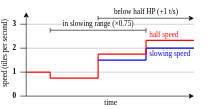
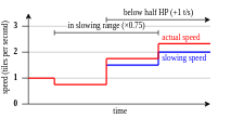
  <mxCell id="0" />
  <mxCell id="1" parent="0" />
  <mxCell id="2" value="" style="endArrow=none;html=1;rounded=0;strokeWidth=0.5;strokeColor=#666666;" edge="1" parent="1"><mxGeometry width="50" height="50" relative="1" as="geometry"><mxPoint x="30" y="120" as="sourcePoint" /><mxPoint x="310" y="120" as="targetPoint" /></mxGeometry></mxCell>
  <mxCell id="3" value="" style="endArrow=none;html=1;rounded=0;strokeWidth=0.5;strokeColor=#666666;" edge="1" parent="1"><mxGeometry width="50" height="50" relative="1" as="geometry"><mxPoint x="30" y="80" as="sourcePoint" /><mxPoint x="310" y="80" as="targetPoint" /></mxGeometry></mxCell>
  <mxCell id="4" value="" style="endArrow=none;html=1;rounded=0;strokeWidth=0.5;strokeColor=#666666;" edge="1" parent="1"><mxGeometry width="50" height="50" relative="1" as="geometry"><mxPoint x="30" y="40" as="sourcePoint" /><mxPoint x="310" y="40" as="targetPoint" /></mxGeometry></mxCell>
  <mxCell id="5" value="" style="endArrow=none;html=1;rounded=0;strokeColor=#0000FF;strokeWidth=2;" parent="1" edge="1"><mxGeometry width="50" height="50" relative="1" as="geometry"><mxPoint x="150" y="100" as="sourcePoint" /><mxPoint x="230" y="100" as="targetPoint" /></mxGeometry></mxCell>
  <mxCell id="6" value="" style="endArrow=none;html=1;rounded=0;strokeColor=#0000FF;strokeWidth=2;" parent="1" edge="1"><mxGeometry width="50" height="50" relative="1" as="geometry"><mxPoint x="230" y="80" as="sourcePoint" /><mxPoint x="230" y="100" as="targetPoint" /></mxGeometry></mxCell>
  <mxCell id="7" value="" style="endArrow=none;html=1;rounded=0;strokeColor=#0000FF;strokeWidth=2;endFill=0;fontColor=none;noLabel=1;" parent="1" edge="1"><mxGeometry width="50" height="50" relative="1" as="geometry"><mxPoint x="230" y="80" as="sourcePoint" /><mxPoint x="310" y="80" as="targetPoint" /></mxGeometry></mxCell>
  <mxCell id="8" value="" style="endArrow=classic;html=1;rounded=0;" parent="1" edge="1"><mxGeometry width="50" height="50" relative="1" as="geometry"><mxPoint x="30" y="160" as="sourcePoint" /><mxPoint x="310" y="160" as="targetPoint" /></mxGeometry></mxCell>
  <mxCell id="9" value="time" style="edgeLabel;html=1;align=center;verticalAlign=middle;resizable=0;points=[];fontFamily=&quot;Latin Modern Regular 12&quot;;fontSize=12;" parent="8" vertex="1" connectable="0"><mxGeometry x="0.681" y="-1" relative="1" as="geometry"><mxPoint x="-95" y="9" as="offset" /></mxGeometry></mxCell>
  <mxCell id="10" value="" style="endArrow=classic;html=1;rounded=0;" parent="1" edge="1"><mxGeometry width="50" height="50" relative="1" as="geometry"><mxPoint x="30" y="160" as="sourcePoint" /><mxPoint x="30" y="20" as="targetPoint" /></mxGeometry></mxCell>
  <mxCell id="11" value="speed (tiles per second)" style="edgeLabel;html=1;align=center;verticalAlign=middle;resizable=0;points=[];fontFamily=&quot;Latin Modern Regular 12&quot;;fontSize=12;horizontal=0;" parent="10" vertex="1" connectable="0"><mxGeometry x="0.681" y="-4" relative="1" as="geometry"><mxPoint x="-41" y="48" as="offset" /></mxGeometry></mxCell>
  <mxCell id="12" value="1" style="endArrow=none;html=1;rounded=0;fontSize=12;fontFamily=&quot;Latin Modern Regular 12&quot;;fontStyle=1" parent="1" edge="1"><mxGeometry x="-1" y="-10" width="50" height="50" relative="1" as="geometry"><mxPoint x="20" y="120" as="sourcePoint" /><mxPoint x="30" y="120" as="targetPoint" /><mxPoint x="-10" y="-10" as="offset" /></mxGeometry></mxCell>
  <mxCell id="13" value="2" style="endArrow=none;html=1;rounded=0;fontSize=12;fontFamily=&quot;Latin Modern Regular 12&quot;;fontStyle=1" parent="1" edge="1"><mxGeometry x="-1" y="-10" width="50" height="50" relative="1" as="geometry"><mxPoint x="20" y="80" as="sourcePoint" /><mxPoint x="30" y="80" as="targetPoint" /><mxPoint x="-10" y="-10" as="offset" /></mxGeometry></mxCell>
  <mxCell id="14" value="0" style="endArrow=none;html=1;rounded=0;fontSize=12;fontFamily=&quot;Latin Modern Regular 12&quot;;fontStyle=1" parent="1" edge="1"><mxGeometry x="-1" y="-10" width="50" height="50" relative="1" as="geometry"><mxPoint x="20" y="160" as="sourcePoint" /><mxPoint x="30" y="160" as="targetPoint" /><mxPoint x="-10" y="-10" as="offset" /></mxGeometry></mxCell>
  <mxCell id="15" value="in slowing range (×0.75)" style="endArrow=baseDash;html=1;rounded=0;fontFamily=&quot;Latin Modern Regular 12&quot;;fontSize=12;startArrow=baseDash;startFill=0;endFill=0;" parent="1" edge="1"><mxGeometry y="10" width="50" height="50" relative="1" as="geometry"><mxPoint x="70" y="50" as="sourcePoint" /><mxPoint x="230" y="50" as="targetPoint" /><mxPoint as="offset" /></mxGeometry></mxCell>
  <mxCell id="16" value="below half HP (+1 t/s)" style="endArrow=classic;html=1;rounded=0;fontFamily=&quot;Latin Modern Regular 12&quot;;fontSize=12;startArrow=baseDash;startFill=0;endFill=1;" parent="1" edge="1"><mxGeometry y="10" width="50" height="50" relative="1" as="geometry"><mxPoint x="150" y="30" as="sourcePoint" /><mxPoint x="310" y="30" as="targetPoint" /><mxPoint as="offset" /></mxGeometry></mxCell>
  <mxCell id="17" value="" style="endArrow=none;html=1;rounded=0;strokeColor=#FF0000;strokeWidth=2;" parent="1" edge="1"><mxGeometry width="50" height="50" relative="1" as="geometry"><mxPoint x="30" y="120" as="sourcePoint" /><mxPoint x="70" y="120" as="targetPoint" /></mxGeometry></mxCell>
  <mxCell id="18" value="" style="endArrow=none;html=1;rounded=0;strokeColor=#FF0000;strokeWidth=2;" parent="1" edge="1"><mxGeometry width="50" height="50" relative="1" as="geometry"><mxPoint x="70" y="130" as="sourcePoint" /><mxPoint x="150" y="130" as="targetPoint" /></mxGeometry></mxCell>
  <mxCell id="19" value="" style="endArrow=none;html=1;rounded=0;strokeColor=#FF0000;strokeWidth=2;" parent="1" edge="1"><mxGeometry width="50" height="50" relative="1" as="geometry"><mxPoint x="70" y="120" as="sourcePoint" /><mxPoint x="70" y="130" as="targetPoint" /></mxGeometry></mxCell>
  <mxCell id="20" value="" style="endArrow=none;html=1;rounded=0;strokeColor=#FF0000;strokeWidth=2;" parent="1" edge="1"><mxGeometry width="50" height="50" relative="1" as="geometry"><mxPoint x="150" y="90" as="sourcePoint" /><mxPoint x="150" y="130" as="targetPoint" /></mxGeometry></mxCell>
  <mxCell id="21" value="" style="endArrow=none;html=1;rounded=0;strokeColor=#FF0000;strokeWidth=2;" parent="1" edge="1"><mxGeometry width="50" height="50" relative="1" as="geometry"><mxPoint x="150" y="90" as="sourcePoint" /><mxPoint x="230" y="90" as="targetPoint" /></mxGeometry></mxCell>
  <mxCell id="22" value="" style="endArrow=none;html=1;rounded=0;strokeColor=#FF0000;strokeWidth=2;" parent="1" edge="1"><mxGeometry width="50" height="50" relative="1" as="geometry"><mxPoint x="230" y="67" as="sourcePoint" /><mxPoint x="230" y="90" as="targetPoint" /></mxGeometry></mxCell>
  <mxCell id="23" value="" style="endArrow=none;html=1;rounded=0;strokeColor=#FF0000;strokeWidth=2;endFill=0;" parent="1" edge="1"><mxGeometry width="50" height="50" relative="1" as="geometry"><mxPoint x="230" y="67" as="sourcePoint" /><mxPoint x="310" y="67" as="targetPoint" /></mxGeometry></mxCell>
- <mxCell id="24" value="half speed" style="text;strokeColor=none;fillColor=none;align=left;verticalAlign=middle;spacingLeft=4;spacingRight=4;overflow=hidden;points=[[0,0.5],[1,0.5]];portConstraint=eastwest;rotatable=0;whiteSpace=wrap;html=1;fontColor=#FF0000;fontFamily=&quot;Latin Modern Regular 12&quot;;" parent="1" vertex="1"><mxGeometry x="230" y="47" width="80" height="20" as="geometry" /></mxCell>
+ <mxCell id="24" value="actual speed" style="text;strokeColor=none;fillColor=none;align=left;verticalAlign=middle;spacingLeft=4;spacingRight=4;overflow=hidden;points=[[0,0.5],[1,0.5]];portConstraint=eastwest;rotatable=0;whiteSpace=wrap;html=1;fontColor=#FF0000;fontFamily=&quot;Latin Modern Regular 12&quot;;" parent="1" vertex="1"><mxGeometry x="230" y="47" width="80" height="20" as="geometry" /></mxCell>
  <mxCell id="25" value="slowing speed" style="text;strokeColor=none;fillColor=none;align=left;verticalAlign=middle;spacingLeft=4;spacingRight=4;overflow=hidden;points=[[0,0.5],[1,0.5]];portConstraint=eastwest;rotatable=0;whiteSpace=wrap;html=1;fontColor=#0000FF;fontFamily=&quot;Latin Modern Regular 12&quot;;" parent="1" vertex="1"><mxGeometry x="230" y="80" width="90" height="20" as="geometry" /></mxCell>
  <mxCell id="26" value="3" style="endArrow=none;html=1;rounded=0;fontSize=12;fontFamily=&quot;Latin Modern Regular 12&quot;;fontStyle=1" parent="1" edge="1"><mxGeometry x="-1" y="-10" width="50" height="50" relative="1" as="geometry"><mxPoint x="20" y="40" as="sourcePoint" /><mxPoint x="30" y="40" as="targetPoint" /><mxPoint x="-10" y="-10" as="offset" /></mxGeometry></mxCell>
